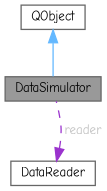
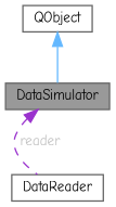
  digraph {
    fontname="Comic Neue"
    node [color=gray40 fillcolor=white fontname="Comic Neue" fontsize=10 shape=box style=filled]
    edge [dir=back fontname="Comic Neue" fontsize=10 labelfontname=Helvetica labelfontsize=10]
    n1 [fillcolor=grey60 fontcolor=black height=0.2 label=DataSimulator width=0.4]
    n2 [height=0.2 label=QObject width=0.4]
    n3 [height=0.2 label=DataReader width=0.4]
    n2 -> n1 [color=steelblue1 style=solid]
-   n3 -> n1 [color=darkorchid3 fontcolor=grey label=" reader" style=dashed]
+   n1 -> n3 [color=darkorchid3 fontcolor=grey label=" reader" style=dashed]
  }
